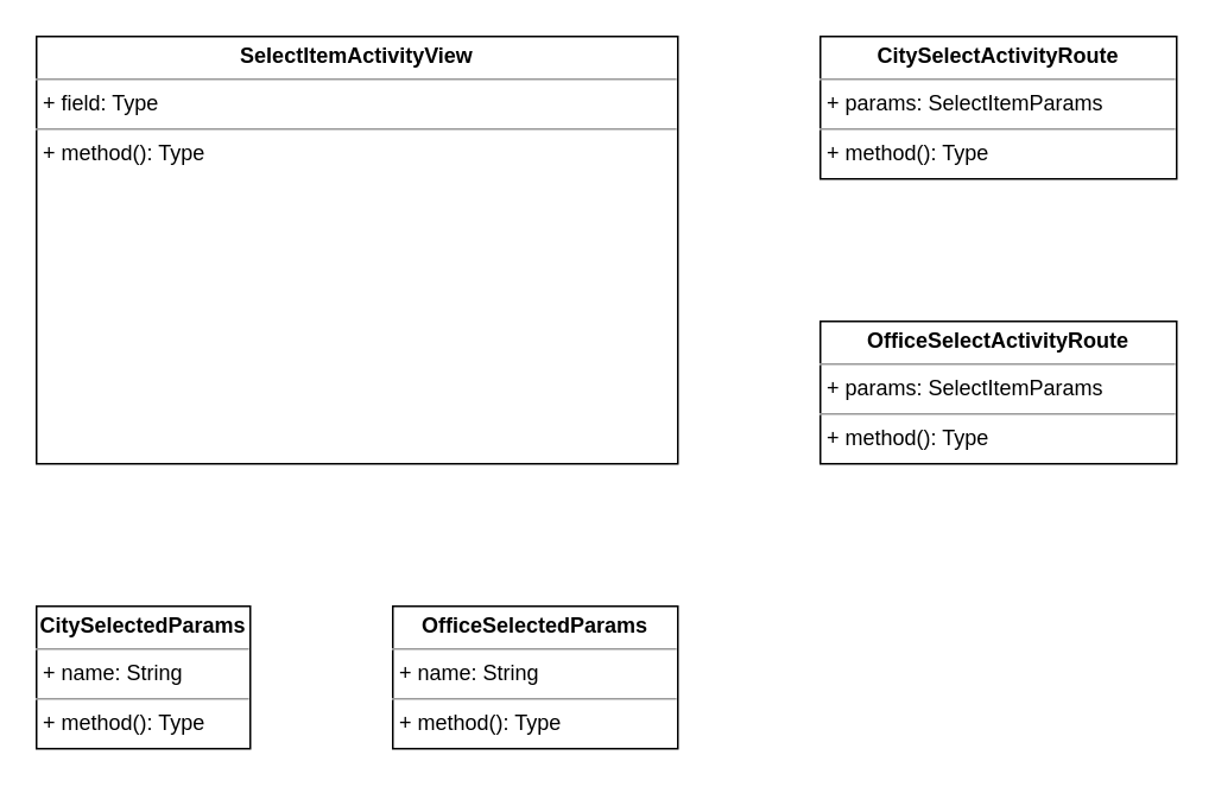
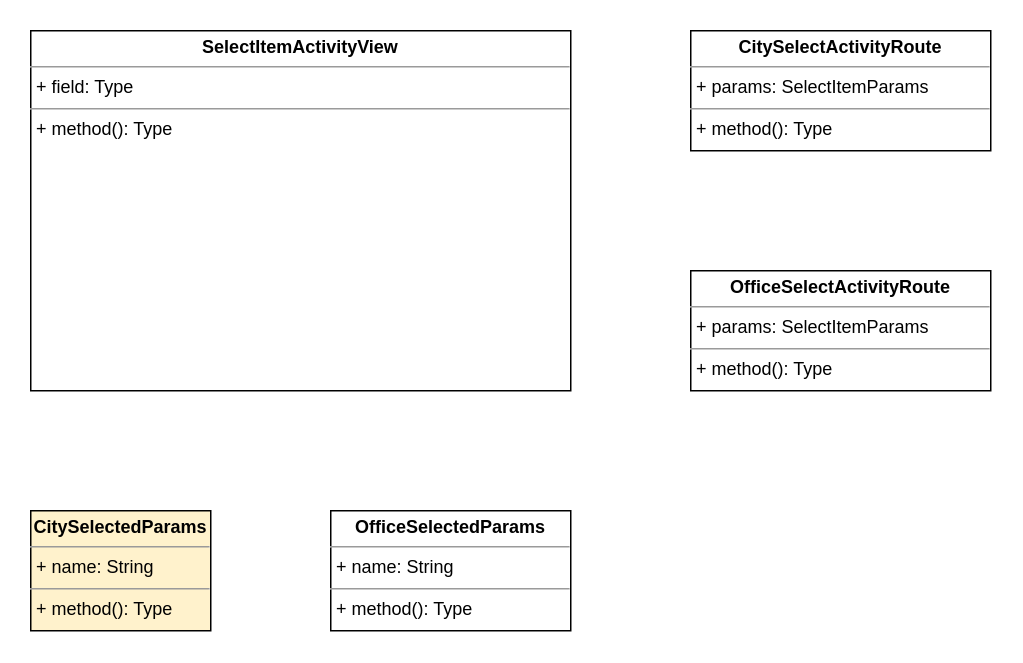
  <mxCell id="0" />
  <mxCell id="1" parent="0" />
  <mxCell id="2" value="&lt;p style=&quot;margin: 0px ; margin-top: 4px ; text-align: center&quot;&gt;&lt;b&gt;SelectItemActivityView&lt;/b&gt;&lt;/p&gt;&lt;hr size=&quot;1&quot;&gt;&lt;p style=&quot;margin: 0px ; margin-left: 4px&quot;&gt;+ field: Type&lt;/p&gt;&lt;hr size=&quot;1&quot;&gt;&lt;p style=&quot;margin: 0px ; margin-left: 4px&quot;&gt;+ method(): Type&lt;/p&gt;" style="verticalAlign=top;align=left;overflow=fill;fontSize=12;fontFamily=Helvetica;html=1;" parent="1" vertex="1"><mxGeometry x="20" y="20" width="360" height="240" as="geometry" /></mxCell>
  <mxCell id="3" value="&lt;p style=&quot;margin: 0px ; margin-top: 4px ; text-align: center&quot;&gt;&lt;b&gt;CitySelectActivityRoute&lt;/b&gt;&lt;/p&gt;&lt;hr size=&quot;1&quot;&gt;&lt;p style=&quot;margin: 0px ; margin-left: 4px&quot;&gt;+ params: SelectItemParams&lt;br&gt;&lt;/p&gt;&lt;hr size=&quot;1&quot;&gt;&lt;p style=&quot;margin: 0px ; margin-left: 4px&quot;&gt;+ method(): Type&lt;/p&gt;" style="verticalAlign=top;align=left;overflow=fill;fontSize=12;fontFamily=Helvetica;html=1;" parent="1" vertex="1"><mxGeometry x="460" y="20" width="200" height="80" as="geometry" /></mxCell>
- <mxCell id="4" value="&lt;p style=&quot;margin: 0px ; margin-top: 4px ; text-align: center&quot;&gt;&lt;b&gt;CitySelectedParams&lt;/b&gt;&lt;br&gt;&lt;/p&gt;&lt;hr size=&quot;1&quot;&gt;&lt;p style=&quot;margin: 0px ; margin-left: 4px&quot;&gt;+ name: String&lt;/p&gt;&lt;hr size=&quot;1&quot;&gt;&lt;p style=&quot;margin: 0px ; margin-left: 4px&quot;&gt;+ method(): Type&lt;/p&gt;" style="verticalAlign=top;align=left;overflow=fill;fontSize=12;fontFamily=Helvetica;html=1;" parent="1" vertex="1"><mxGeometry x="20" y="340" width="120" height="80" as="geometry" /></mxCell>
+ <mxCell id="4" value="&lt;p style=&quot;margin: 0px ; margin-top: 4px ; text-align: center&quot;&gt;&lt;b&gt;CitySelectedParams&lt;/b&gt;&lt;br&gt;&lt;/p&gt;&lt;hr size=&quot;1&quot;&gt;&lt;p style=&quot;margin: 0px ; margin-left: 4px&quot;&gt;+ name: String&lt;/p&gt;&lt;hr size=&quot;1&quot;&gt;&lt;p style=&quot;margin: 0px ; margin-left: 4px&quot;&gt;+ method(): Type&lt;/p&gt;" style="verticalAlign=top;align=left;overflow=fill;fontSize=12;fontFamily=Helvetica;html=1;fillColor=#fff2cc;" parent="1" vertex="1"><mxGeometry x="20" y="340" width="120" height="80" as="geometry" /></mxCell>
  <mxCell id="5" value="&lt;p style=&quot;margin: 0px ; margin-top: 4px ; text-align: center&quot;&gt;&lt;b&gt;OfficeSelectActivityRoute&lt;/b&gt;&lt;/p&gt;&lt;hr size=&quot;1&quot;&gt;&lt;p style=&quot;margin: 0px ; margin-left: 4px&quot;&gt;+ params: SelectItemParams&lt;br&gt;&lt;/p&gt;&lt;hr size=&quot;1&quot;&gt;&lt;p style=&quot;margin: 0px ; margin-left: 4px&quot;&gt;+ method(): Type&lt;/p&gt;" style="verticalAlign=top;align=left;overflow=fill;fontSize=12;fontFamily=Helvetica;html=1;" parent="1" vertex="1"><mxGeometry x="460" y="180" width="200" height="80" as="geometry" /></mxCell>
  <mxCell id="6" value="&lt;p style=&quot;margin: 0px ; margin-top: 4px ; text-align: center&quot;&gt;&lt;b&gt;OfficeSelectedParams&lt;/b&gt;&lt;br&gt;&lt;/p&gt;&lt;hr size=&quot;1&quot;&gt;&lt;p style=&quot;margin: 0px ; margin-left: 4px&quot;&gt;+ name: String&lt;/p&gt;&lt;hr size=&quot;1&quot;&gt;&lt;p style=&quot;margin: 0px ; margin-left: 4px&quot;&gt;+ method(): Type&lt;/p&gt;" style="verticalAlign=top;align=left;overflow=fill;fontSize=12;fontFamily=Helvetica;html=1;" vertex="1" parent="1"><mxGeometry x="220" y="340" width="160" height="80" as="geometry" /></mxCell>
